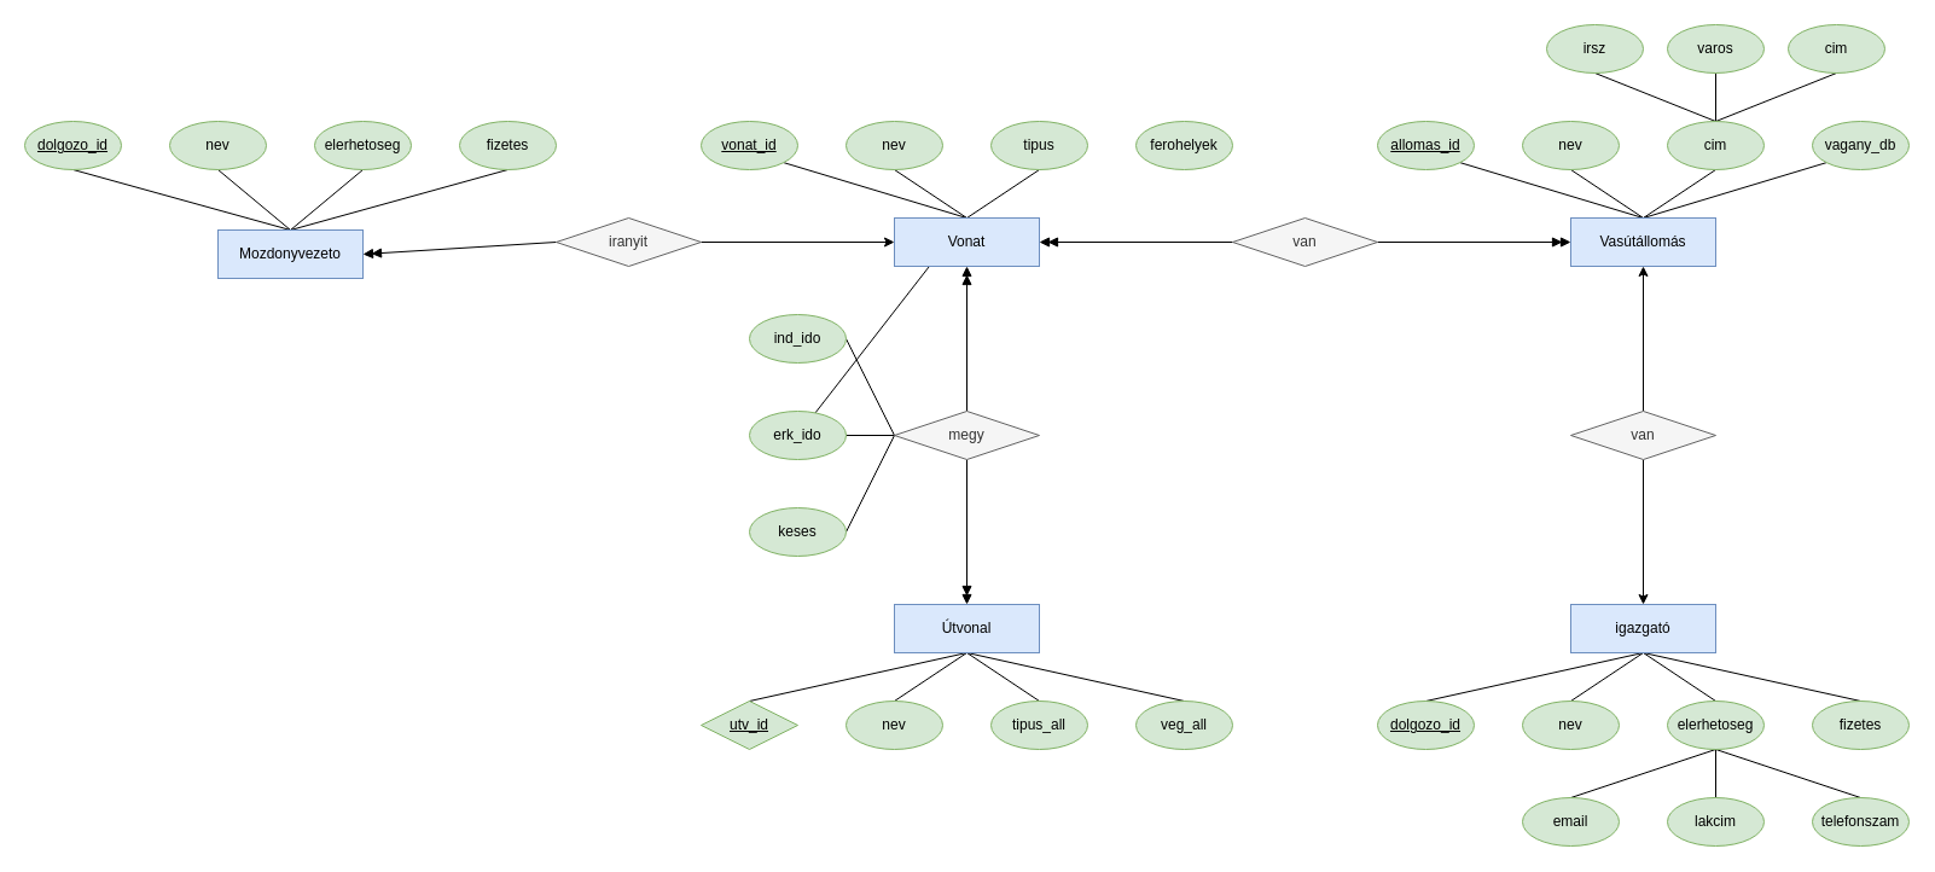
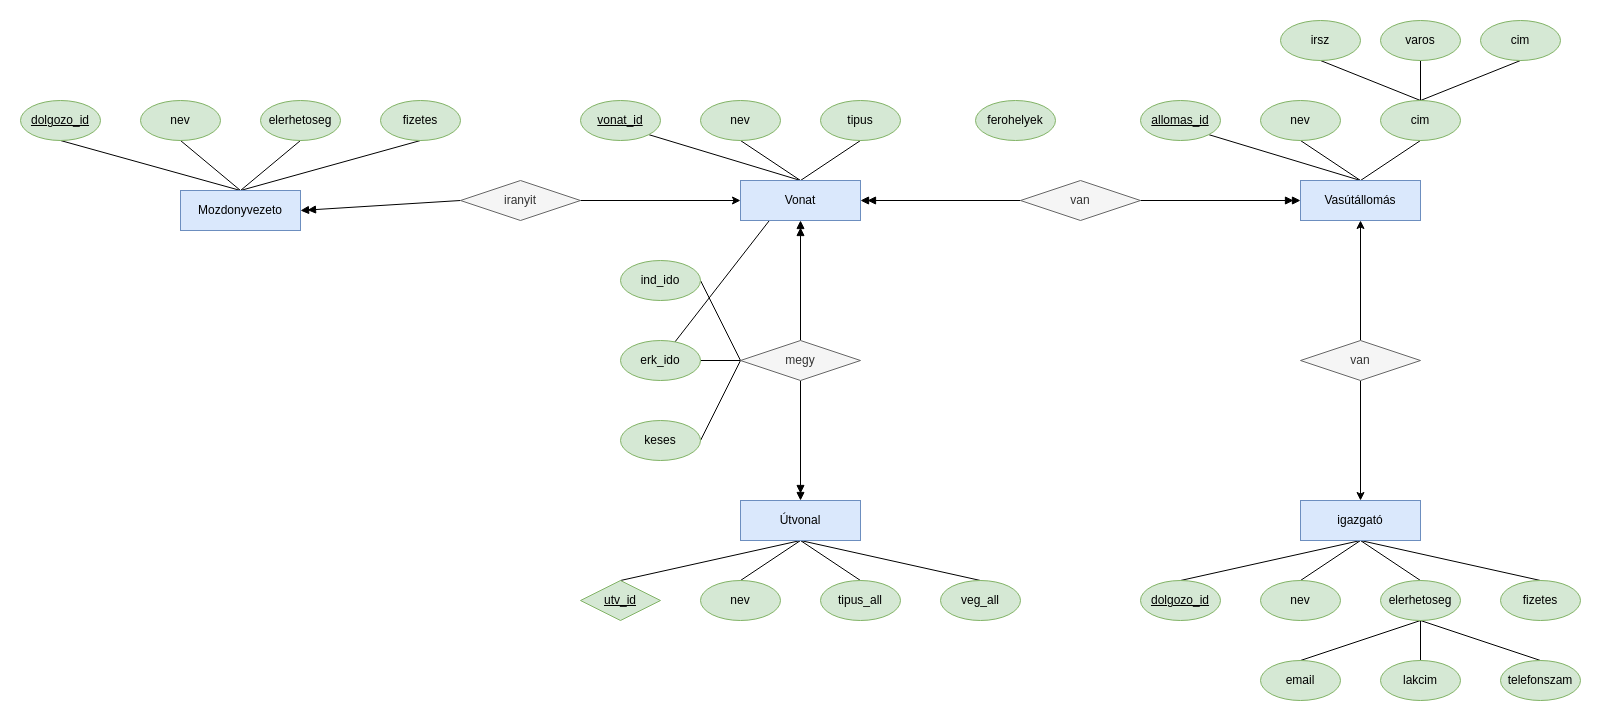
  <mxCell id="0" />
  <mxCell id="1" parent="0" />
  <mxCell id="2" style="edgeStyle=none;rounded=0;orthogonalLoop=1;jettySize=auto;html=1;exitX=0.5;exitY=0;exitDx=0;exitDy=0;entryX=1;entryY=1;entryDx=0;entryDy=0;endArrow=none;endFill=0;" parent="1" source="6" target="7" edge="1"><mxGeometry relative="1" as="geometry" /></mxCell>
  <mxCell id="3" style="edgeStyle=none;rounded=0;orthogonalLoop=1;jettySize=auto;html=1;exitX=0.5;exitY=0;exitDx=0;exitDy=0;entryX=0.5;entryY=1;entryDx=0;entryDy=0;endArrow=none;endFill=0;" parent="1" source="6" target="8" edge="1"><mxGeometry relative="1" as="geometry" /></mxCell>
  <mxCell id="4" style="edgeStyle=none;rounded=0;orthogonalLoop=1;jettySize=auto;html=1;exitX=0.5;exitY=0;exitDx=0;exitDy=0;endArrow=none;endFill=0;" parent="1" source="6" target="45" edge="1"><mxGeometry relative="1" as="geometry" /></mxCell>
  <mxCell id="5" style="edgeStyle=none;rounded=0;orthogonalLoop=1;jettySize=auto;html=1;exitX=0.5;exitY=0;exitDx=0;exitDy=0;entryX=0.5;entryY=1;entryDx=0;entryDy=0;endArrow=none;endFill=0;" parent="1" source="6" target="9" edge="1"><mxGeometry relative="1" as="geometry" /></mxCell>
  <mxCell id="6" value="Vonat" style="rounded=0;whiteSpace=wrap;html=1;fillColor=#dae8fc;strokeColor=#6c8ebf;" parent="1" vertex="1"><mxGeometry x="740" y="180" width="120" height="40" as="geometry" /></mxCell>
  <mxCell id="7" value="&lt;u&gt;vonat_id&lt;/u&gt;" style="ellipse;whiteSpace=wrap;html=1;fillColor=#d5e8d4;strokeColor=#82b366;" parent="1" vertex="1"><mxGeometry x="580" y="100" width="80" height="40" as="geometry" /></mxCell>
  <mxCell id="8" value="nev" style="ellipse;whiteSpace=wrap;html=1;fillColor=#d5e8d4;strokeColor=#82b366;" parent="1" vertex="1"><mxGeometry x="700" y="100" width="80" height="40" as="geometry" /></mxCell>
  <mxCell id="9" value="tipus" style="ellipse;whiteSpace=wrap;html=1;fillColor=#d5e8d4;strokeColor=#82b366;" parent="1" vertex="1"><mxGeometry x="820" y="100" width="80" height="40" as="geometry" /></mxCell>
- <mxCell id="10" value="ferohelyek" style="ellipse;whiteSpace=wrap;html=1;fillColor=#d5e8d4;strokeColor=#82b366;" parent="1" vertex="1"><mxGeometry x="940" y="100" width="80" height="40" as="geometry" /></mxCell>
+ <mxCell id="10" value="ferohelyek" style="ellipse;whiteSpace=wrap;html=1;fillColor=#d5e8d4;strokeColor=#82b366;" parent="1" vertex="1"><mxGeometry x="975" y="100" width="80" height="40" as="geometry" /></mxCell>
  <mxCell id="11" style="edgeStyle=none;rounded=0;orthogonalLoop=1;jettySize=auto;html=1;exitX=0;exitY=0.5;exitDx=0;exitDy=0;entryX=1;entryY=0.5;entryDx=0;entryDy=0;endArrow=doubleBlock;endFill=1;" parent="1" source="13" target="6" edge="1"><mxGeometry relative="1" as="geometry" /></mxCell>
  <mxCell id="12" style="edgeStyle=none;rounded=0;orthogonalLoop=1;jettySize=auto;html=1;exitX=1;exitY=0.5;exitDx=0;exitDy=0;entryX=0;entryY=0.5;entryDx=0;entryDy=0;endArrow=doubleBlock;endFill=1;" parent="1" source="13" target="18" edge="1"><mxGeometry relative="1" as="geometry" /></mxCell>
  <mxCell id="13" value="van" style="rhombus;whiteSpace=wrap;html=1;fillColor=#f5f5f5;fontColor=#333333;strokeColor=#666666;" parent="1" vertex="1"><mxGeometry x="1020" y="180" width="120" height="40" as="geometry" /></mxCell>
  <mxCell id="14" style="edgeStyle=none;rounded=0;orthogonalLoop=1;jettySize=auto;html=1;exitX=0.5;exitY=0;exitDx=0;exitDy=0;entryX=1;entryY=1;entryDx=0;entryDy=0;endArrow=none;endFill=0;" parent="1" source="18" target="19" edge="1"><mxGeometry relative="1" as="geometry" /></mxCell>
  <mxCell id="15" style="edgeStyle=none;rounded=0;orthogonalLoop=1;jettySize=auto;html=1;exitX=0.5;exitY=0;exitDx=0;exitDy=0;entryX=0.5;entryY=1;entryDx=0;entryDy=0;endArrow=none;endFill=0;" parent="1" source="18" target="20" edge="1"><mxGeometry relative="1" as="geometry" /></mxCell>
  <mxCell id="16" style="edgeStyle=none;rounded=0;orthogonalLoop=1;jettySize=auto;html=1;exitX=0.5;exitY=0;exitDx=0;exitDy=0;entryX=0.5;entryY=1;entryDx=0;entryDy=0;endArrow=none;endFill=0;" edge="1" parent="1" source="18" target="24"><mxGeometry relative="1" as="geometry" /></mxCell>
- <mxCell id="17" style="edgeStyle=none;rounded=0;orthogonalLoop=1;jettySize=auto;html=1;exitX=0.5;exitY=0;exitDx=0;exitDy=0;entryX=0;entryY=1;entryDx=0;entryDy=0;endArrow=none;endFill=0;" edge="1" parent="1" source="18" target="28"><mxGeometry relative="1" as="geometry" /></mxCell>
  <mxCell id="18" value="Vasútállomás" style="rounded=0;whiteSpace=wrap;html=1;fillColor=#dae8fc;strokeColor=#6c8ebf;" parent="1" vertex="1"><mxGeometry x="1300" y="180" width="120" height="40" as="geometry" /></mxCell>
  <mxCell id="19" value="&lt;u&gt;allomas_id&lt;/u&gt;" style="ellipse;whiteSpace=wrap;html=1;fillColor=#d5e8d4;strokeColor=#82b366;" parent="1" vertex="1"><mxGeometry x="1140" y="100" width="80" height="40" as="geometry" /></mxCell>
  <mxCell id="20" value="nev" style="ellipse;whiteSpace=wrap;html=1;fillColor=#d5e8d4;strokeColor=#82b366;" parent="1" vertex="1"><mxGeometry x="1260" y="100" width="80" height="40" as="geometry" /></mxCell>
  <mxCell id="21" style="edgeStyle=none;rounded=0;orthogonalLoop=1;jettySize=auto;html=1;exitX=0.5;exitY=0;exitDx=0;exitDy=0;entryX=0.5;entryY=1;entryDx=0;entryDy=0;endArrow=none;endFill=0;" parent="1" source="24" target="25" edge="1"><mxGeometry relative="1" as="geometry" /></mxCell>
  <mxCell id="22" style="rounded=0;orthogonalLoop=1;jettySize=auto;html=1;exitX=0.5;exitY=0;exitDx=0;exitDy=0;entryX=0.5;entryY=1;entryDx=0;entryDy=0;endArrow=none;endFill=0;" edge="1" parent="1" source="24" target="26"><mxGeometry relative="1" as="geometry" /></mxCell>
  <mxCell id="23" style="edgeStyle=none;rounded=0;orthogonalLoop=1;jettySize=auto;html=1;exitX=0.5;exitY=0;exitDx=0;exitDy=0;entryX=0.5;entryY=1;entryDx=0;entryDy=0;endArrow=none;endFill=0;" edge="1" parent="1" source="24" target="27"><mxGeometry relative="1" as="geometry" /></mxCell>
  <mxCell id="24" value="cim" style="ellipse;whiteSpace=wrap;html=1;fillColor=#d5e8d4;strokeColor=#82b366;" parent="1" vertex="1"><mxGeometry x="1380" y="100" width="80" height="40" as="geometry" /></mxCell>
  <mxCell id="25" value="irsz" style="ellipse;whiteSpace=wrap;html=1;fillColor=#d5e8d4;strokeColor=#82b366;" parent="1" vertex="1"><mxGeometry x="1280" y="20" width="80" height="40" as="geometry" /></mxCell>
  <mxCell id="26" value="varos" style="ellipse;whiteSpace=wrap;html=1;fillColor=#d5e8d4;strokeColor=#82b366;" parent="1" vertex="1"><mxGeometry x="1380" y="20" width="80" height="40" as="geometry" /></mxCell>
  <mxCell id="27" value="cim" style="ellipse;whiteSpace=wrap;html=1;fillColor=#d5e8d4;strokeColor=#82b366;" parent="1" vertex="1"><mxGeometry x="1480" y="20" width="80" height="40" as="geometry" /></mxCell>
- <mxCell id="28" value="vagany_db" style="ellipse;whiteSpace=wrap;html=1;fillColor=#d5e8d4;strokeColor=#82b366;" vertex="1" parent="1"><mxGeometry x="1500" y="100" width="80" height="40" as="geometry" /></mxCell>
  <mxCell id="29" style="edgeStyle=none;rounded=0;orthogonalLoop=1;jettySize=auto;html=1;exitX=0.5;exitY=0;exitDx=0;exitDy=0;entryX=0.5;entryY=1;entryDx=0;entryDy=0;endArrow=doubleBlock;endFill=1;" edge="1" parent="1" source="34" target="6"><mxGeometry relative="1" as="geometry" /></mxCell>
  <mxCell id="30" style="edgeStyle=none;rounded=0;orthogonalLoop=1;jettySize=auto;html=1;exitX=0.5;exitY=1;exitDx=0;exitDy=0;entryX=0.5;entryY=0;entryDx=0;entryDy=0;endArrow=doubleBlock;endFill=1;" edge="1" parent="1" source="34" target="39"><mxGeometry relative="1" as="geometry" /></mxCell>
  <mxCell id="31" style="edgeStyle=none;rounded=0;orthogonalLoop=1;jettySize=auto;html=1;exitX=0;exitY=0.5;exitDx=0;exitDy=0;entryX=1;entryY=0.5;entryDx=0;entryDy=0;endArrow=none;endFill=0;" edge="1" parent="1" source="34" target="44"><mxGeometry relative="1" as="geometry" /></mxCell>
  <mxCell id="32" style="edgeStyle=none;rounded=0;orthogonalLoop=1;jettySize=auto;html=1;exitX=0;exitY=0.5;exitDx=0;exitDy=0;entryX=1;entryY=0.5;entryDx=0;entryDy=0;endArrow=none;endFill=0;" edge="1" parent="1" source="34" target="45"><mxGeometry relative="1" as="geometry" /></mxCell>
  <mxCell id="33" style="edgeStyle=none;rounded=0;orthogonalLoop=1;jettySize=auto;html=1;exitX=0;exitY=0.5;exitDx=0;exitDy=0;entryX=1;entryY=0.5;entryDx=0;entryDy=0;endArrow=none;endFill=0;" edge="1" parent="1" source="34" target="46"><mxGeometry relative="1" as="geometry" /></mxCell>
  <mxCell id="34" value="megy" style="rhombus;whiteSpace=wrap;html=1;fillColor=#f5f5f5;fontColor=#333333;strokeColor=#666666;" vertex="1" parent="1"><mxGeometry x="740" y="340" width="120" height="40" as="geometry" /></mxCell>
  <mxCell id="35" style="edgeStyle=none;rounded=0;orthogonalLoop=1;jettySize=auto;html=1;exitX=0.5;exitY=1;exitDx=0;exitDy=0;entryX=0.5;entryY=0;entryDx=0;entryDy=0;endArrow=none;endFill=0;" edge="1" parent="1" source="39" target="40"><mxGeometry relative="1" as="geometry" /></mxCell>
  <mxCell id="36" style="edgeStyle=none;rounded=0;orthogonalLoop=1;jettySize=auto;html=1;exitX=0.5;exitY=1;exitDx=0;exitDy=0;entryX=0.5;entryY=0;entryDx=0;entryDy=0;endArrow=none;endFill=0;" edge="1" parent="1" source="39" target="41"><mxGeometry relative="1" as="geometry" /></mxCell>
  <mxCell id="37" style="edgeStyle=none;rounded=0;orthogonalLoop=1;jettySize=auto;html=1;exitX=0.5;exitY=1;exitDx=0;exitDy=0;entryX=0.5;entryY=0;entryDx=0;entryDy=0;endArrow=none;endFill=0;" edge="1" parent="1" source="39" target="42"><mxGeometry relative="1" as="geometry" /></mxCell>
  <mxCell id="38" style="edgeStyle=none;rounded=0;orthogonalLoop=1;jettySize=auto;html=1;exitX=0.5;exitY=1;exitDx=0;exitDy=0;entryX=0.5;entryY=0;entryDx=0;entryDy=0;endArrow=none;endFill=0;" edge="1" parent="1" source="39" target="43"><mxGeometry relative="1" as="geometry" /></mxCell>
  <mxCell id="39" value="Útvonal" style="rounded=0;whiteSpace=wrap;html=1;fillColor=#dae8fc;strokeColor=#6c8ebf;" vertex="1" parent="1"><mxGeometry x="740" y="500" width="120" height="40" as="geometry" /></mxCell>
  <mxCell id="40" value="&lt;u&gt;utv_id&lt;/u&gt;" style="rhombus;whiteSpace=wrap;html=1;fillColor=#d5e8d4;strokeColor=#82b366;" vertex="1" parent="1"><mxGeometry x="580" y="580" width="80" height="40" as="geometry" /></mxCell>
  <mxCell id="41" value="nev" style="ellipse;whiteSpace=wrap;html=1;fillColor=#d5e8d4;strokeColor=#82b366;" vertex="1" parent="1"><mxGeometry x="700" y="580" width="80" height="40" as="geometry" /></mxCell>
  <mxCell id="42" value="tipus_all" style="ellipse;whiteSpace=wrap;html=1;fillColor=#d5e8d4;strokeColor=#82b366;" vertex="1" parent="1"><mxGeometry x="820" y="580" width="80" height="40" as="geometry" /></mxCell>
  <mxCell id="43" value="veg_all" style="ellipse;whiteSpace=wrap;html=1;fillColor=#d5e8d4;strokeColor=#82b366;" vertex="1" parent="1"><mxGeometry x="940" y="580" width="80" height="40" as="geometry" /></mxCell>
  <mxCell id="44" value="ind_ido" style="ellipse;whiteSpace=wrap;html=1;fillColor=#d5e8d4;strokeColor=#82b366;" vertex="1" parent="1"><mxGeometry x="620" y="260" width="80" height="40" as="geometry" /></mxCell>
  <mxCell id="45" value="erk_ido" style="ellipse;whiteSpace=wrap;html=1;fillColor=#d5e8d4;strokeColor=#82b366;" vertex="1" parent="1"><mxGeometry x="620" y="340" width="80" height="40" as="geometry" /></mxCell>
  <mxCell id="46" value="keses" style="ellipse;whiteSpace=wrap;html=1;fillColor=#d5e8d4;strokeColor=#82b366;" vertex="1" parent="1"><mxGeometry x="620" y="420" width="80" height="40" as="geometry" /></mxCell>
  <mxCell id="47" style="edgeStyle=none;rounded=0;orthogonalLoop=1;jettySize=auto;html=1;exitX=0.5;exitY=0;exitDx=0;exitDy=0;entryX=0.5;entryY=1;entryDx=0;entryDy=0;endArrow=classic;endFill=1;" edge="1" parent="1" source="49" target="18"><mxGeometry relative="1" as="geometry" /></mxCell>
  <mxCell id="48" style="edgeStyle=none;rounded=0;orthogonalLoop=1;jettySize=auto;html=1;exitX=0.5;exitY=1;exitDx=0;exitDy=0;entryX=0.5;entryY=0;entryDx=0;entryDy=0;endArrow=classic;endFill=1;" edge="1" parent="1" source="49" target="54"><mxGeometry relative="1" as="geometry" /></mxCell>
  <mxCell id="49" value="van" style="rhombus;whiteSpace=wrap;html=1;fillColor=#f5f5f5;fontColor=#333333;strokeColor=#666666;" vertex="1" parent="1"><mxGeometry x="1300" y="340" width="120" height="40" as="geometry" /></mxCell>
  <mxCell id="50" style="edgeStyle=none;rounded=0;orthogonalLoop=1;jettySize=auto;html=1;exitX=0.5;exitY=1;exitDx=0;exitDy=0;entryX=0.5;entryY=0;entryDx=0;entryDy=0;endArrow=none;endFill=0;" edge="1" parent="1" source="54" target="61"><mxGeometry relative="1" as="geometry" /></mxCell>
  <mxCell id="51" style="edgeStyle=none;rounded=0;orthogonalLoop=1;jettySize=auto;html=1;exitX=0.5;exitY=1;exitDx=0;exitDy=0;entryX=0.5;entryY=0;entryDx=0;entryDy=0;endArrow=none;endFill=0;" edge="1" parent="1" source="54" target="60"><mxGeometry relative="1" as="geometry" /></mxCell>
  <mxCell id="52" style="edgeStyle=none;rounded=0;orthogonalLoop=1;jettySize=auto;html=1;exitX=0.5;exitY=1;exitDx=0;exitDy=0;entryX=0.5;entryY=0;entryDx=0;entryDy=0;endArrow=none;endFill=0;" edge="1" parent="1" source="54" target="56"><mxGeometry relative="1" as="geometry" /></mxCell>
  <mxCell id="53" style="edgeStyle=none;rounded=0;orthogonalLoop=1;jettySize=auto;html=1;exitX=0.5;exitY=1;exitDx=0;exitDy=0;entryX=0.5;entryY=0;entryDx=0;entryDy=0;endArrow=none;endFill=0;" edge="1" parent="1" source="54" target="55"><mxGeometry relative="1" as="geometry" /></mxCell>
  <mxCell id="54" value="igazgató" style="rounded=0;whiteSpace=wrap;html=1;fillColor=#dae8fc;strokeColor=#6c8ebf;" vertex="1" parent="1"><mxGeometry x="1300" y="500" width="120" height="40" as="geometry" /></mxCell>
  <mxCell id="55" value="&lt;u&gt;dolgozo_id&lt;/u&gt;" style="ellipse;whiteSpace=wrap;html=1;fillColor=#d5e8d4;strokeColor=#82b366;" vertex="1" parent="1"><mxGeometry x="1140" y="580" width="80" height="40" as="geometry" /></mxCell>
  <mxCell id="56" value="nev" style="ellipse;whiteSpace=wrap;html=1;fillColor=#d5e8d4;strokeColor=#82b366;" vertex="1" parent="1"><mxGeometry x="1260" y="580" width="80" height="40" as="geometry" /></mxCell>
  <mxCell id="57" style="edgeStyle=none;rounded=0;orthogonalLoop=1;jettySize=auto;html=1;exitX=0.5;exitY=1;exitDx=0;exitDy=0;entryX=0.5;entryY=0;entryDx=0;entryDy=0;endArrow=none;endFill=0;" edge="1" parent="1" source="60" target="63"><mxGeometry relative="1" as="geometry" /></mxCell>
  <mxCell id="58" style="edgeStyle=none;rounded=0;orthogonalLoop=1;jettySize=auto;html=1;exitX=0.5;exitY=1;exitDx=0;exitDy=0;entryX=0.5;entryY=0;entryDx=0;entryDy=0;endArrow=none;endFill=0;" edge="1" parent="1" source="60" target="64"><mxGeometry relative="1" as="geometry" /></mxCell>
  <mxCell id="59" style="edgeStyle=none;rounded=0;orthogonalLoop=1;jettySize=auto;html=1;exitX=0.5;exitY=1;exitDx=0;exitDy=0;entryX=0.5;entryY=0;entryDx=0;entryDy=0;endArrow=none;endFill=0;" edge="1" parent="1" source="60" target="62"><mxGeometry relative="1" as="geometry" /></mxCell>
  <mxCell id="60" value="elerhetoseg" style="ellipse;whiteSpace=wrap;html=1;fillColor=#d5e8d4;strokeColor=#82b366;" vertex="1" parent="1"><mxGeometry x="1380" y="580" width="80" height="40" as="geometry" /></mxCell>
  <mxCell id="61" value="fizetes" style="ellipse;whiteSpace=wrap;html=1;fillColor=#d5e8d4;strokeColor=#82b366;" vertex="1" parent="1"><mxGeometry x="1500" y="580" width="80" height="40" as="geometry" /></mxCell>
  <mxCell id="62" value="email" style="ellipse;whiteSpace=wrap;html=1;fillColor=#d5e8d4;strokeColor=#82b366;" vertex="1" parent="1"><mxGeometry x="1260" y="660" width="80" height="40" as="geometry" /></mxCell>
  <mxCell id="63" value="lakcim" style="ellipse;whiteSpace=wrap;html=1;fillColor=#d5e8d4;strokeColor=#82b366;" vertex="1" parent="1"><mxGeometry x="1380" y="660" width="80" height="40" as="geometry" /></mxCell>
  <mxCell id="64" value="telefonszam" style="ellipse;whiteSpace=wrap;html=1;fillColor=#d5e8d4;strokeColor=#82b366;" vertex="1" parent="1"><mxGeometry x="1500" y="660" width="80" height="40" as="geometry" /></mxCell>
  <mxCell id="65" style="edgeStyle=none;rounded=0;orthogonalLoop=1;jettySize=auto;html=1;exitX=1;exitY=0.5;exitDx=0;exitDy=0;entryX=0;entryY=0.5;entryDx=0;entryDy=0;endArrow=classic;endFill=1;" edge="1" parent="1" source="67" target="6"><mxGeometry relative="1" as="geometry" /></mxCell>
  <mxCell id="66" style="edgeStyle=none;rounded=0;orthogonalLoop=1;jettySize=auto;html=1;exitX=0;exitY=0.5;exitDx=0;exitDy=0;entryX=1;entryY=0.5;entryDx=0;entryDy=0;endArrow=doubleBlock;endFill=1;" edge="1" parent="1" source="67" target="72"><mxGeometry relative="1" as="geometry" /></mxCell>
  <mxCell id="67" value="iranyit" style="rhombus;whiteSpace=wrap;html=1;fillColor=#f5f5f5;fontColor=#333333;strokeColor=#666666;" vertex="1" parent="1"><mxGeometry x="460" y="180" width="120" height="40" as="geometry" /></mxCell>
  <mxCell id="68" style="edgeStyle=none;rounded=0;orthogonalLoop=1;jettySize=auto;html=1;exitX=0.5;exitY=0;exitDx=0;exitDy=0;entryX=0.5;entryY=1;entryDx=0;entryDy=0;endArrow=none;endFill=0;" edge="1" parent="1" source="72" target="76"><mxGeometry relative="1" as="geometry" /></mxCell>
  <mxCell id="69" style="edgeStyle=none;rounded=0;orthogonalLoop=1;jettySize=auto;html=1;exitX=0.5;exitY=0;exitDx=0;exitDy=0;entryX=0.5;entryY=1;entryDx=0;entryDy=0;endArrow=none;endFill=0;" edge="1" parent="1" source="72" target="75"><mxGeometry relative="1" as="geometry" /></mxCell>
  <mxCell id="70" style="edgeStyle=none;rounded=0;orthogonalLoop=1;jettySize=auto;html=1;exitX=0.5;exitY=0;exitDx=0;exitDy=0;entryX=0.5;entryY=1;entryDx=0;entryDy=0;endArrow=none;endFill=0;" edge="1" parent="1" source="72" target="74"><mxGeometry relative="1" as="geometry" /></mxCell>
  <mxCell id="71" style="edgeStyle=none;rounded=0;orthogonalLoop=1;jettySize=auto;html=1;exitX=0.5;exitY=0;exitDx=0;exitDy=0;entryX=0.5;entryY=1;entryDx=0;entryDy=0;endArrow=none;endFill=0;" edge="1" parent="1" source="72" target="73"><mxGeometry relative="1" as="geometry" /></mxCell>
  <mxCell id="72" value="Mozdonyvezeto" style="rounded=0;whiteSpace=wrap;html=1;fillColor=#dae8fc;strokeColor=#6c8ebf;" vertex="1" parent="1"><mxGeometry x="180" y="190" width="120" height="40" as="geometry" /></mxCell>
  <mxCell id="73" value="fizetes" style="ellipse;whiteSpace=wrap;html=1;fillColor=#d5e8d4;strokeColor=#82b366;" vertex="1" parent="1"><mxGeometry x="380" y="100" width="80" height="40" as="geometry" /></mxCell>
  <mxCell id="74" value="elerhetoseg" style="ellipse;whiteSpace=wrap;html=1;fillColor=#d5e8d4;strokeColor=#82b366;" vertex="1" parent="1"><mxGeometry x="260" y="100" width="80" height="40" as="geometry" /></mxCell>
  <mxCell id="75" value="nev" style="ellipse;whiteSpace=wrap;html=1;fillColor=#d5e8d4;strokeColor=#82b366;" vertex="1" parent="1"><mxGeometry x="140" y="100" width="80" height="40" as="geometry" /></mxCell>
  <mxCell id="76" value="&lt;u&gt;dolgozo_id&lt;/u&gt;" style="ellipse;whiteSpace=wrap;html=1;fillColor=#d5e8d4;strokeColor=#82b366;" vertex="1" parent="1"><mxGeometry x="20" y="100" width="80" height="40" as="geometry" /></mxCell>
